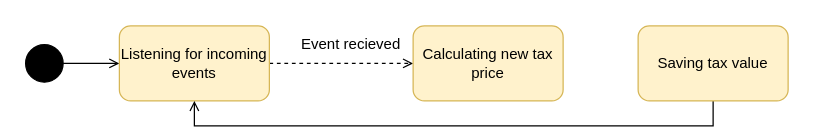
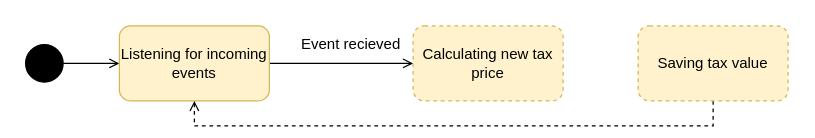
  <mxCell id="0" />
  <mxCell id="1" parent="0" />
  <mxCell id="2" style="edgeStyle=orthogonalEdgeStyle;rounded=0;orthogonalLoop=1;jettySize=auto;html=1;exitX=1;exitY=0.5;exitDx=0;exitDy=0;entryX=0;entryY=0.5;entryDx=0;entryDy=0;endArrow=open;endFill=0;" parent="1" source="3" target="5" edge="1"><mxGeometry relative="1" as="geometry" /></mxCell>
  <mxCell id="3" value="" style="ellipse;fillColor=strokeColor;html=1;" parent="1" vertex="1"><mxGeometry x="20" y="35" width="30" height="30" as="geometry" /></mxCell>
- <mxCell id="4" style="edgeStyle=orthogonalEdgeStyle;rounded=0;orthogonalLoop=1;jettySize=auto;html=1;exitX=1;exitY=0.5;exitDx=0;exitDy=0;entryX=0;entryY=0.5;entryDx=0;entryDy=0;endArrow=open;endFill=0;dashed=1;" parent="1" source="5" target="6" edge="1"><mxGeometry relative="1" as="geometry" /></mxCell>
+ <mxCell id="4" style="edgeStyle=orthogonalEdgeStyle;rounded=0;orthogonalLoop=1;jettySize=auto;html=1;exitX=1;exitY=0.5;exitDx=0;exitDy=0;entryX=0;entryY=0.5;entryDx=0;entryDy=0;endArrow=open;endFill=0;" parent="1" source="5" target="6" edge="1"><mxGeometry relative="1" as="geometry" /></mxCell>
  <mxCell id="5" value="Listening for incoming events" style="rounded=1;whiteSpace=wrap;html=1;fillColor=#fff2cc;strokeColor=#d6b656;" parent="1" vertex="1"><mxGeometry x="95" y="20" width="120" height="60" as="geometry" /></mxCell>
- <mxCell id="6" value="Calculating new tax price" style="rounded=1;whiteSpace=wrap;html=1;fillColor=#fff2cc;strokeColor=#d6b656;" parent="1" vertex="1"><mxGeometry x="330" y="20" width="120" height="60" as="geometry" /></mxCell>
- <mxCell id="7" style="edgeStyle=orthogonalEdgeStyle;rounded=0;orthogonalLoop=1;jettySize=auto;html=1;exitX=0.5;exitY=1;exitDx=0;exitDy=0;entryX=0.5;entryY=1;entryDx=0;entryDy=0;endArrow=open;endFill=0;" parent="1" source="8" target="5" edge="1"><mxGeometry relative="1" as="geometry" /></mxCell>
- <mxCell id="8" value="Saving tax value" style="rounded=1;whiteSpace=wrap;html=1;fillColor=#fff2cc;strokeColor=#d6b656;" parent="1" vertex="1"><mxGeometry x="510" y="20" width="120" height="60" as="geometry" /></mxCell>
+ <mxCell id="6" value="Calculating new tax price" style="rounded=1;whiteSpace=wrap;html=1;fillColor=#fff2cc;strokeColor=#d6b656;dashed=1;" parent="1" vertex="1"><mxGeometry x="330" y="20" width="120" height="60" as="geometry" /></mxCell>
+ <mxCell id="7" style="edgeStyle=orthogonalEdgeStyle;rounded=0;orthogonalLoop=1;jettySize=auto;html=1;exitX=0.5;exitY=1;exitDx=0;exitDy=0;entryX=0.5;entryY=1;entryDx=0;entryDy=0;endArrow=open;endFill=0;dashed=1;" parent="1" source="8" target="5" edge="1"><mxGeometry relative="1" as="geometry" /></mxCell>
+ <mxCell id="8" value="Saving tax value" style="rounded=1;whiteSpace=wrap;html=1;fillColor=#fff2cc;strokeColor=#d6b656;dashed=1;" parent="1" vertex="1"><mxGeometry x="510" y="20" width="120" height="60" as="geometry" /></mxCell>
  <mxCell id="9" value="Event recieved" style="text;html=1;align=center;verticalAlign=middle;resizable=0;points=[];autosize=1;strokeColor=none;fillColor=none;" parent="1" vertex="1"><mxGeometry x="230" y="20" width="100" height="30" as="geometry" /></mxCell>
